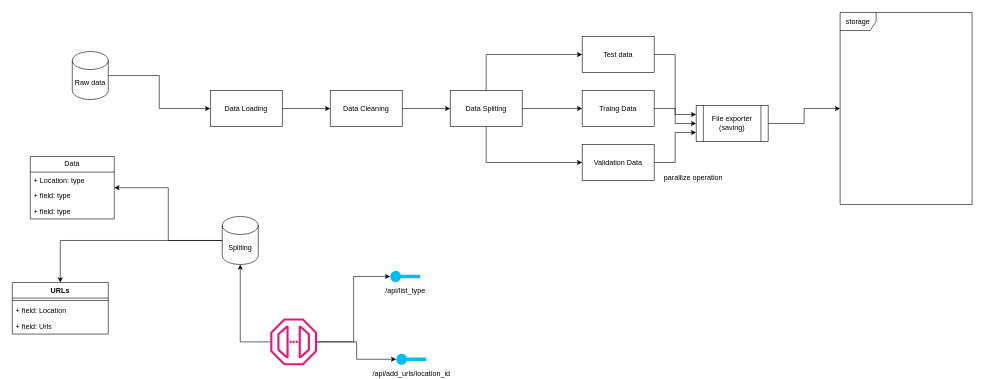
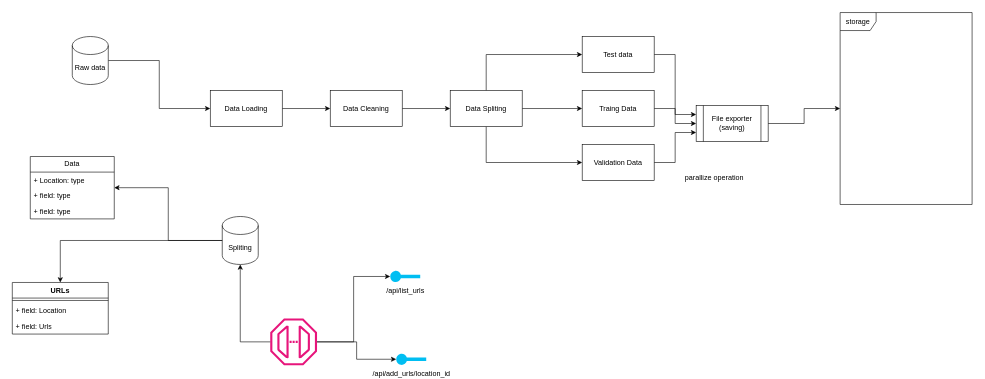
  <mxCell id="0" />
  <mxCell id="1" parent="0" />
  <mxCell id="2" style="edgeStyle=orthogonalEdgeStyle;rounded=0;orthogonalLoop=1;jettySize=auto;html=1;entryX=0;entryY=0.5;entryDx=0;entryDy=0;" parent="1" source="3" target="5" edge="1"><mxGeometry relative="1" as="geometry" /></mxCell>
- <mxCell id="3" value="Raw data" style="shape=cylinder3;whiteSpace=wrap;html=1;boundedLbl=1;backgroundOutline=1;size=15;" parent="1" vertex="1"><mxGeometry x="120" y="85" width="60" height="80" as="geometry" /></mxCell>
+ <mxCell id="3" value="Raw data" style="shape=cylinder3;whiteSpace=wrap;html=1;boundedLbl=1;backgroundOutline=1;size=15;" parent="1" vertex="1"><mxGeometry x="120" y="60" width="60" height="80" as="geometry" /></mxCell>
  <mxCell id="4" value="" style="edgeStyle=orthogonalEdgeStyle;rounded=0;orthogonalLoop=1;jettySize=auto;html=1;" parent="1" source="5" target="7" edge="1"><mxGeometry relative="1" as="geometry" /></mxCell>
  <mxCell id="5" value="Data Loading" style="rounded=0;whiteSpace=wrap;html=1;" parent="1" vertex="1"><mxGeometry x="350" y="150" width="120" height="60" as="geometry" /></mxCell>
  <mxCell id="6" value="" style="edgeStyle=orthogonalEdgeStyle;rounded=0;orthogonalLoop=1;jettySize=auto;html=1;" parent="1" source="7" target="11" edge="1"><mxGeometry relative="1" as="geometry" /></mxCell>
  <mxCell id="7" value="Data Cleaning" style="rounded=0;whiteSpace=wrap;html=1;" parent="1" vertex="1"><mxGeometry x="550" y="150" width="120" height="60" as="geometry" /></mxCell>
  <mxCell id="8" style="edgeStyle=orthogonalEdgeStyle;rounded=0;orthogonalLoop=1;jettySize=auto;html=1;exitX=0.5;exitY=0;exitDx=0;exitDy=0;entryX=0;entryY=0.5;entryDx=0;entryDy=0;" parent="1" source="11" target="13" edge="1"><mxGeometry relative="1" as="geometry"><mxPoint x="940" y="70" as="targetPoint" /></mxGeometry></mxCell>
  <mxCell id="9" style="edgeStyle=orthogonalEdgeStyle;rounded=0;orthogonalLoop=1;jettySize=auto;html=1;" parent="1" source="11" target="15" edge="1"><mxGeometry relative="1" as="geometry"><mxPoint x="940" y="260" as="targetPoint" /></mxGeometry></mxCell>
  <mxCell id="10" style="edgeStyle=orthogonalEdgeStyle;rounded=0;orthogonalLoop=1;jettySize=auto;html=1;exitX=0.5;exitY=1;exitDx=0;exitDy=0;entryX=0;entryY=0.5;entryDx=0;entryDy=0;" parent="1" source="11" target="17" edge="1"><mxGeometry relative="1" as="geometry"><mxPoint x="930" y="370" as="targetPoint" /></mxGeometry></mxCell>
  <mxCell id="11" value="Data Spliting" style="rounded=0;whiteSpace=wrap;html=1;" parent="1" vertex="1"><mxGeometry x="750" y="150" width="120" height="60" as="geometry" /></mxCell>
  <mxCell id="12" style="edgeStyle=orthogonalEdgeStyle;rounded=0;orthogonalLoop=1;jettySize=auto;html=1;entryX=0;entryY=0.25;entryDx=0;entryDy=0;" parent="1" source="13" target="19" edge="1"><mxGeometry relative="1" as="geometry" /></mxCell>
  <mxCell id="13" value="Test data" style="rounded=0;whiteSpace=wrap;html=1;" parent="1" vertex="1"><mxGeometry x="970" y="60" width="120" height="60" as="geometry" /></mxCell>
  <mxCell id="14" style="edgeStyle=orthogonalEdgeStyle;rounded=0;orthogonalLoop=1;jettySize=auto;html=1;exitX=1;exitY=0.5;exitDx=0;exitDy=0;entryX=0;entryY=0.5;entryDx=0;entryDy=0;" parent="1" source="15" target="19" edge="1"><mxGeometry relative="1" as="geometry" /></mxCell>
  <mxCell id="15" value="Traing Data" style="rounded=0;whiteSpace=wrap;html=1;" parent="1" vertex="1"><mxGeometry x="970" y="150" width="120" height="60" as="geometry" /></mxCell>
  <mxCell id="16" style="edgeStyle=orthogonalEdgeStyle;rounded=0;orthogonalLoop=1;jettySize=auto;html=1;entryX=0;entryY=0.75;entryDx=0;entryDy=0;" parent="1" source="17" target="19" edge="1"><mxGeometry relative="1" as="geometry" /></mxCell>
  <mxCell id="17" value="Validation Data" style="rounded=0;whiteSpace=wrap;html=1;" parent="1" vertex="1"><mxGeometry x="970" y="240" width="120" height="60" as="geometry" /></mxCell>
  <mxCell id="18" style="edgeStyle=orthogonalEdgeStyle;rounded=0;orthogonalLoop=1;jettySize=auto;html=1;" parent="1" source="19" target="21" edge="1"><mxGeometry relative="1" as="geometry"><mxPoint x="1390" y="200" as="targetPoint" /></mxGeometry></mxCell>
  <mxCell id="19" value="File exporter (saving)" style="shape=process;whiteSpace=wrap;html=1;backgroundOutline=1;" parent="1" vertex="1"><mxGeometry x="1160" y="175" width="120" height="60" as="geometry" /></mxCell>
  <mxCell id="20" value="" style="group" parent="1" vertex="1" connectable="0"><mxGeometry x="1400" y="20" width="220" height="320" as="geometry" /></mxCell>
  <mxCell id="21" value="storage" style="shape=umlFrame;whiteSpace=wrap;html=1;pointerEvents=0;" parent="20" vertex="1"><mxGeometry width="220" height="320" as="geometry" /></mxCell>
  <mxCell id="22" value="" style="group" parent="20" vertex="1" connectable="0"><mxGeometry x="86.25" y="40" width="47.5" height="230" as="geometry" /></mxCell>
- <mxCell id="23" value="parallize operation" style="text;html=1;align=center;verticalAlign=middle;resizable=0;points=[];autosize=1;strokeColor=none;fillColor=none;" parent="1" vertex="1"><mxGeometry x="1095" y="280" width="120" height="30" as="geometry" /></mxCell>
+ <mxCell id="23" value="parallize operation" style="text;html=1;align=center;verticalAlign=middle;resizable=0;points=[];autosize=1;strokeColor=none;fillColor=none;" parent="1" vertex="1"><mxGeometry x="1130" y="280" width="120" height="30" as="geometry" /></mxCell>
  <mxCell id="24" style="edgeStyle=orthogonalEdgeStyle;rounded=0;orthogonalLoop=1;jettySize=auto;html=1;" parent="1" source="25" target="31" edge="1"><mxGeometry relative="1" as="geometry" /></mxCell>
  <mxCell id="25" value="Spliting" style="shape=cylinder3;whiteSpace=wrap;html=1;boundedLbl=1;backgroundOutline=1;size=15;" parent="1" vertex="1"><mxGeometry x="370" y="360" width="60" height="80" as="geometry" /></mxCell>
  <mxCell id="26" value="URLs" style="swimlane;fontStyle=1;align=center;verticalAlign=top;childLayout=stackLayout;horizontal=1;startSize=26;horizontalStack=0;resizeParent=1;resizeParentMax=0;resizeLast=0;collapsible=1;marginBottom=0;whiteSpace=wrap;html=1;" parent="1" vertex="1"><mxGeometry x="20" y="470" width="160" height="86" as="geometry" /></mxCell>
  <mxCell id="27" value="" style="line;strokeWidth=1;fillColor=none;align=left;verticalAlign=middle;spacingTop=-1;spacingLeft=3;spacingRight=3;rotatable=0;labelPosition=right;points=[];portConstraint=eastwest;strokeColor=inherit;" parent="26" vertex="1"><mxGeometry y="26" width="160" height="8" as="geometry" /></mxCell>
  <mxCell id="28" value="+ field: Location" style="text;strokeColor=none;fillColor=none;align=left;verticalAlign=top;spacingLeft=4;spacingRight=4;overflow=hidden;rotatable=0;points=[[0,0.5],[1,0.5]];portConstraint=eastwest;whiteSpace=wrap;html=1;" parent="26" vertex="1"><mxGeometry y="34" width="160" height="26" as="geometry" /></mxCell>
  <mxCell id="29" value="+ field: Urls" style="text;strokeColor=none;fillColor=none;align=left;verticalAlign=top;spacingLeft=4;spacingRight=4;overflow=hidden;rotatable=0;points=[[0,0.5],[1,0.5]];portConstraint=eastwest;whiteSpace=wrap;html=1;" parent="26" vertex="1"><mxGeometry y="60" width="160" height="26" as="geometry" /></mxCell>
  <mxCell id="30" style="edgeStyle=orthogonalEdgeStyle;rounded=0;orthogonalLoop=1;jettySize=auto;html=1;entryX=0.5;entryY=0;entryDx=0;entryDy=0;" parent="1" source="25" target="26" edge="1"><mxGeometry relative="1" as="geometry" /></mxCell>
  <mxCell id="31" value="Data" style="swimlane;fontStyle=0;childLayout=stackLayout;horizontal=1;startSize=26;fillColor=none;horizontalStack=0;resizeParent=1;resizeParentMax=0;resizeLast=0;collapsible=1;marginBottom=0;whiteSpace=wrap;html=1;" parent="1" vertex="1"><mxGeometry x="50" y="260" width="140" height="104" as="geometry" /></mxCell>
  <mxCell id="32" value="+ Location: type" style="text;strokeColor=none;fillColor=none;align=left;verticalAlign=top;spacingLeft=4;spacingRight=4;overflow=hidden;rotatable=0;points=[[0,0.5],[1,0.5]];portConstraint=eastwest;whiteSpace=wrap;html=1;" parent="31" vertex="1"><mxGeometry y="26" width="140" height="26" as="geometry" /></mxCell>
  <mxCell id="33" value="+ field: type" style="text;strokeColor=none;fillColor=none;align=left;verticalAlign=top;spacingLeft=4;spacingRight=4;overflow=hidden;rotatable=0;points=[[0,0.5],[1,0.5]];portConstraint=eastwest;whiteSpace=wrap;html=1;" parent="31" vertex="1"><mxGeometry y="52" width="140" height="26" as="geometry" /></mxCell>
  <mxCell id="34" value="+ field: type" style="text;strokeColor=none;fillColor=none;align=left;verticalAlign=top;spacingLeft=4;spacingRight=4;overflow=hidden;rotatable=0;points=[[0,0.5],[1,0.5]];portConstraint=eastwest;whiteSpace=wrap;html=1;" parent="31" vertex="1"><mxGeometry y="78" width="140" height="26" as="geometry" /></mxCell>
  <mxCell id="35" value="" style="sketch=0;outlineConnect=0;fontColor=#232F3E;gradientColor=none;fillColor=#E7157B;strokeColor=none;dashed=0;verticalLabelPosition=bottom;verticalAlign=top;align=center;html=1;fontSize=12;fontStyle=0;aspect=fixed;pointerEvents=1;shape=mxgraph.aws4.endpoint;" parent="1" vertex="1"><mxGeometry x="450" y="530" width="78" height="78" as="geometry" /></mxCell>
  <mxCell id="36" style="edgeStyle=orthogonalEdgeStyle;rounded=0;orthogonalLoop=1;jettySize=auto;html=1;entryX=0.5;entryY=1;entryDx=0;entryDy=0;entryPerimeter=0;" parent="1" source="35" target="25" edge="1"><mxGeometry relative="1" as="geometry" /></mxCell>
- <mxCell id="37" value="/api/list_type" style="verticalLabelPosition=bottom;html=1;verticalAlign=top;align=center;strokeColor=none;fillColor=#00BEF2;shape=mxgraph.azure.service_endpoint;" parent="1" vertex="1"><mxGeometry x="650" y="450" width="50" height="20" as="geometry" /></mxCell>
+ <mxCell id="37" value="/api/list_urls" style="verticalLabelPosition=bottom;html=1;verticalAlign=top;align=center;strokeColor=none;fillColor=#00BEF2;shape=mxgraph.azure.service_endpoint;" parent="1" vertex="1"><mxGeometry x="650" y="450" width="50" height="20" as="geometry" /></mxCell>
  <mxCell id="38" style="edgeStyle=orthogonalEdgeStyle;rounded=0;orthogonalLoop=1;jettySize=auto;html=1;entryX=0;entryY=0.5;entryDx=0;entryDy=0;entryPerimeter=0;" parent="1" source="35" target="37" edge="1"><mxGeometry relative="1" as="geometry" /></mxCell>
  <mxCell id="39" value="/api/add_urls/location_id" style="verticalLabelPosition=bottom;html=1;verticalAlign=top;align=center;strokeColor=none;fillColor=#00BEF2;shape=mxgraph.azure.service_endpoint;" vertex="1" parent="1"><mxGeometry x="660" y="588" width="50" height="20" as="geometry" /></mxCell>
  <mxCell id="40" style="edgeStyle=orthogonalEdgeStyle;rounded=0;orthogonalLoop=1;jettySize=auto;html=1;entryX=0;entryY=0.5;entryDx=0;entryDy=0;entryPerimeter=0;" edge="1" target="39" parent="1" source="35"><mxGeometry relative="1" as="geometry"><mxPoint x="528" y="608" as="sourcePoint" /></mxGeometry></mxCell>
